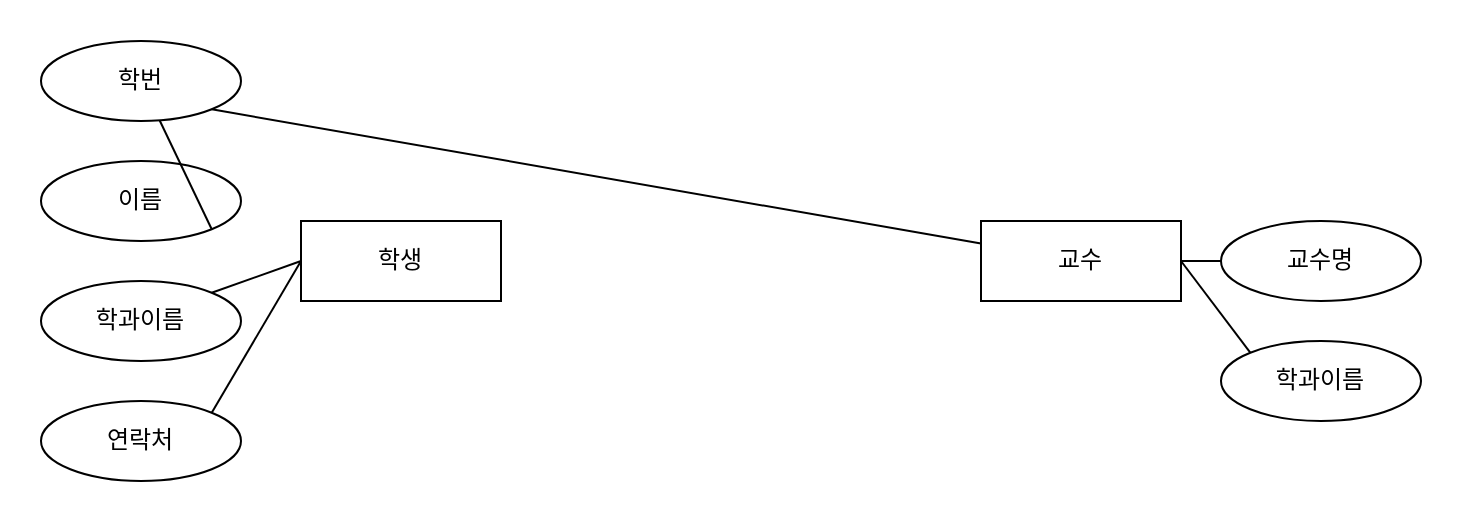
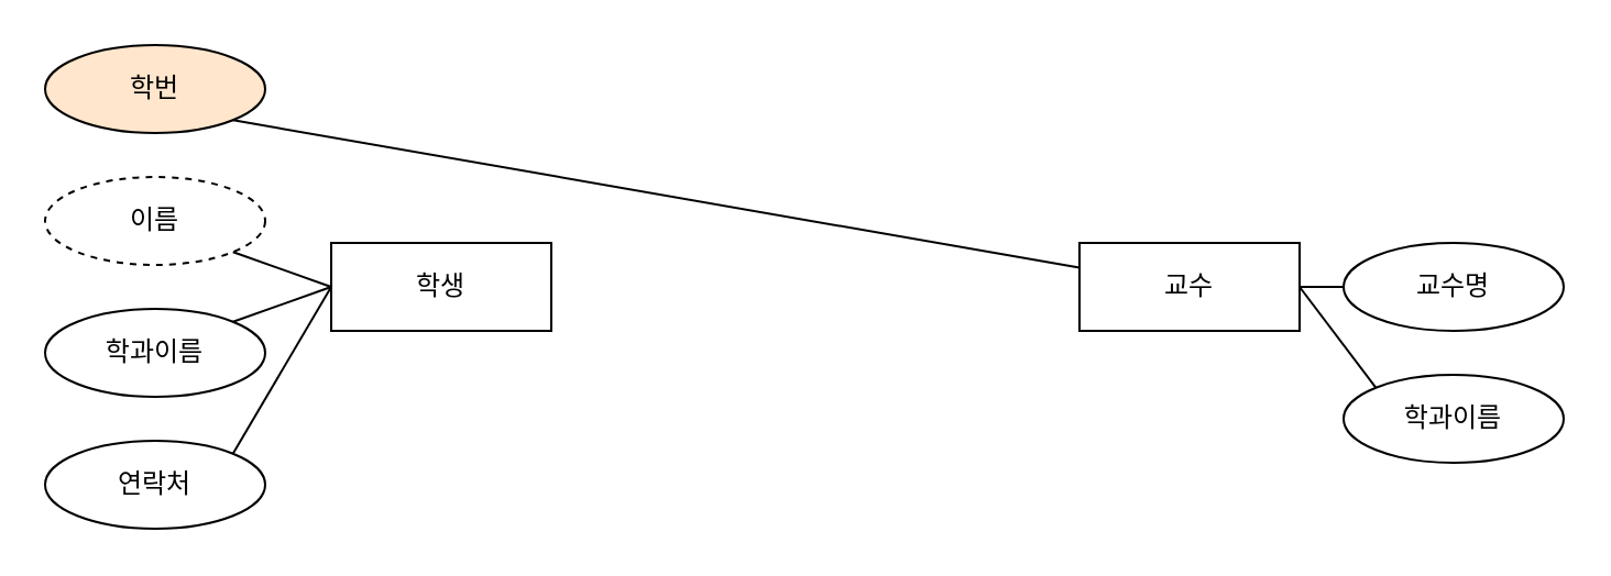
  <mxCell id="0" />
  <mxCell id="1" parent="0" />
  <mxCell id="2" value="교수" style="whiteSpace=wrap;html=1;align=center;" parent="1" vertex="1"><mxGeometry x="490" y="110" width="100" height="40" as="geometry" /></mxCell>
  <mxCell id="3" value="학생" style="whiteSpace=wrap;html=1;align=center;" parent="1" vertex="1"><mxGeometry x="150" y="110" width="100" height="40" as="geometry" /></mxCell>
  <mxCell id="4" value="학과이름" style="ellipse;whiteSpace=wrap;html=1;align=center;" parent="1" vertex="1"><mxGeometry x="610" y="170" width="100" height="40" as="geometry" /></mxCell>
  <mxCell id="5" value="교수명" style="ellipse;whiteSpace=wrap;html=1;align=center;" parent="1" vertex="1"><mxGeometry x="610" y="110" width="100" height="40" as="geometry" /></mxCell>
  <mxCell id="6" value="연락처" style="ellipse;whiteSpace=wrap;html=1;align=center;" parent="1" vertex="1"><mxGeometry x="20" y="200" width="100" height="40" as="geometry" /></mxCell>
  <mxCell id="7" value="학과이름" style="ellipse;whiteSpace=wrap;html=1;align=center;" parent="1" vertex="1"><mxGeometry x="20" y="140" width="100" height="40" as="geometry" /></mxCell>
- <mxCell id="8" value="이름" style="ellipse;whiteSpace=wrap;html=1;align=center;" parent="1" vertex="1"><mxGeometry x="20" y="80" width="100" height="40" as="geometry" /></mxCell>
- <mxCell id="9" value="학번" style="ellipse;whiteSpace=wrap;html=1;align=center;" parent="1" vertex="1"><mxGeometry x="20" y="20" width="100" height="40" as="geometry" /></mxCell>
+ <mxCell id="8" value="이름" style="ellipse;whiteSpace=wrap;html=1;align=center;dashed=1;" parent="1" vertex="1"><mxGeometry x="20" y="80" width="100" height="40" as="geometry" /></mxCell>
+ <mxCell id="9" value="학번" style="ellipse;whiteSpace=wrap;html=1;align=center;fillColor=#ffe6cc;" parent="1" vertex="1"><mxGeometry x="20" y="20" width="100" height="40" as="geometry" /></mxCell>
  <mxCell id="10" value="" style="endArrow=none;html=1;rounded=0;entryX=0;entryY=0;entryDx=0;entryDy=0;exitX=1;exitY=0.5;exitDx=0;exitDy=0;" parent="1" source="2" target="4" edge="1"><mxGeometry relative="1" as="geometry"><mxPoint x="350" y="90" as="sourcePoint" /><mxPoint x="510" y="90" as="targetPoint" /></mxGeometry></mxCell>
  <mxCell id="11" value="" style="endArrow=none;html=1;rounded=0;entryX=0;entryY=0.5;entryDx=0;entryDy=0;exitX=1;exitY=0.5;exitDx=0;exitDy=0;" parent="1" source="2" target="5" edge="1"><mxGeometry relative="1" as="geometry"><mxPoint x="350" y="90" as="sourcePoint" /><mxPoint x="510" y="90" as="targetPoint" /></mxGeometry></mxCell>
  <mxCell id="12" value="" style="endArrow=none;html=1;rounded=0;exitX=1;exitY=0;exitDx=0;exitDy=0;entryX=0;entryY=0.5;entryDx=0;entryDy=0;" parent="1" source="6" target="3" edge="1"><mxGeometry relative="1" as="geometry"><mxPoint x="350" y="90" as="sourcePoint" /><mxPoint x="510" y="90" as="targetPoint" /></mxGeometry></mxCell>
  <mxCell id="13" value="" style="endArrow=none;html=1;rounded=0;exitX=1;exitY=0;exitDx=0;exitDy=0;entryX=0;entryY=0.5;entryDx=0;entryDy=0;" parent="1" source="7" target="3" edge="1"><mxGeometry relative="1" as="geometry"><mxPoint x="350" y="90" as="sourcePoint" /><mxPoint x="510" y="90" as="targetPoint" /></mxGeometry></mxCell>
- <mxCell id="14" value="" style="endArrow=none;html=1;rounded=0;exitX=1;exitY=1;exitDx=0;exitDy=0;" parent="1" source="8" target="9" edge="1"><mxGeometry relative="1" as="geometry"><mxPoint x="350" y="90" as="sourcePoint" /><mxPoint x="510" y="90" as="targetPoint" /></mxGeometry></mxCell>
+ <mxCell id="14" value="" style="endArrow=none;html=1;rounded=0;exitX=1;exitY=1;exitDx=0;exitDy=0;entryX=0;entryY=0.5;entryDx=0;entryDy=0;" parent="1" source="8" target="3" edge="1"><mxGeometry relative="1" as="geometry"><mxPoint x="350" y="90" as="sourcePoint" /><mxPoint x="510" y="90" as="targetPoint" /></mxGeometry></mxCell>
  <mxCell id="15" value="" style="endArrow=none;html=1;rounded=0;exitX=1;exitY=1;exitDx=0;exitDy=0;" parent="1" source="9" target="2" edge="1"><mxGeometry relative="1" as="geometry"><mxPoint x="350" y="90" as="sourcePoint" /><mxPoint x="510" y="90" as="targetPoint" /></mxGeometry></mxCell>
